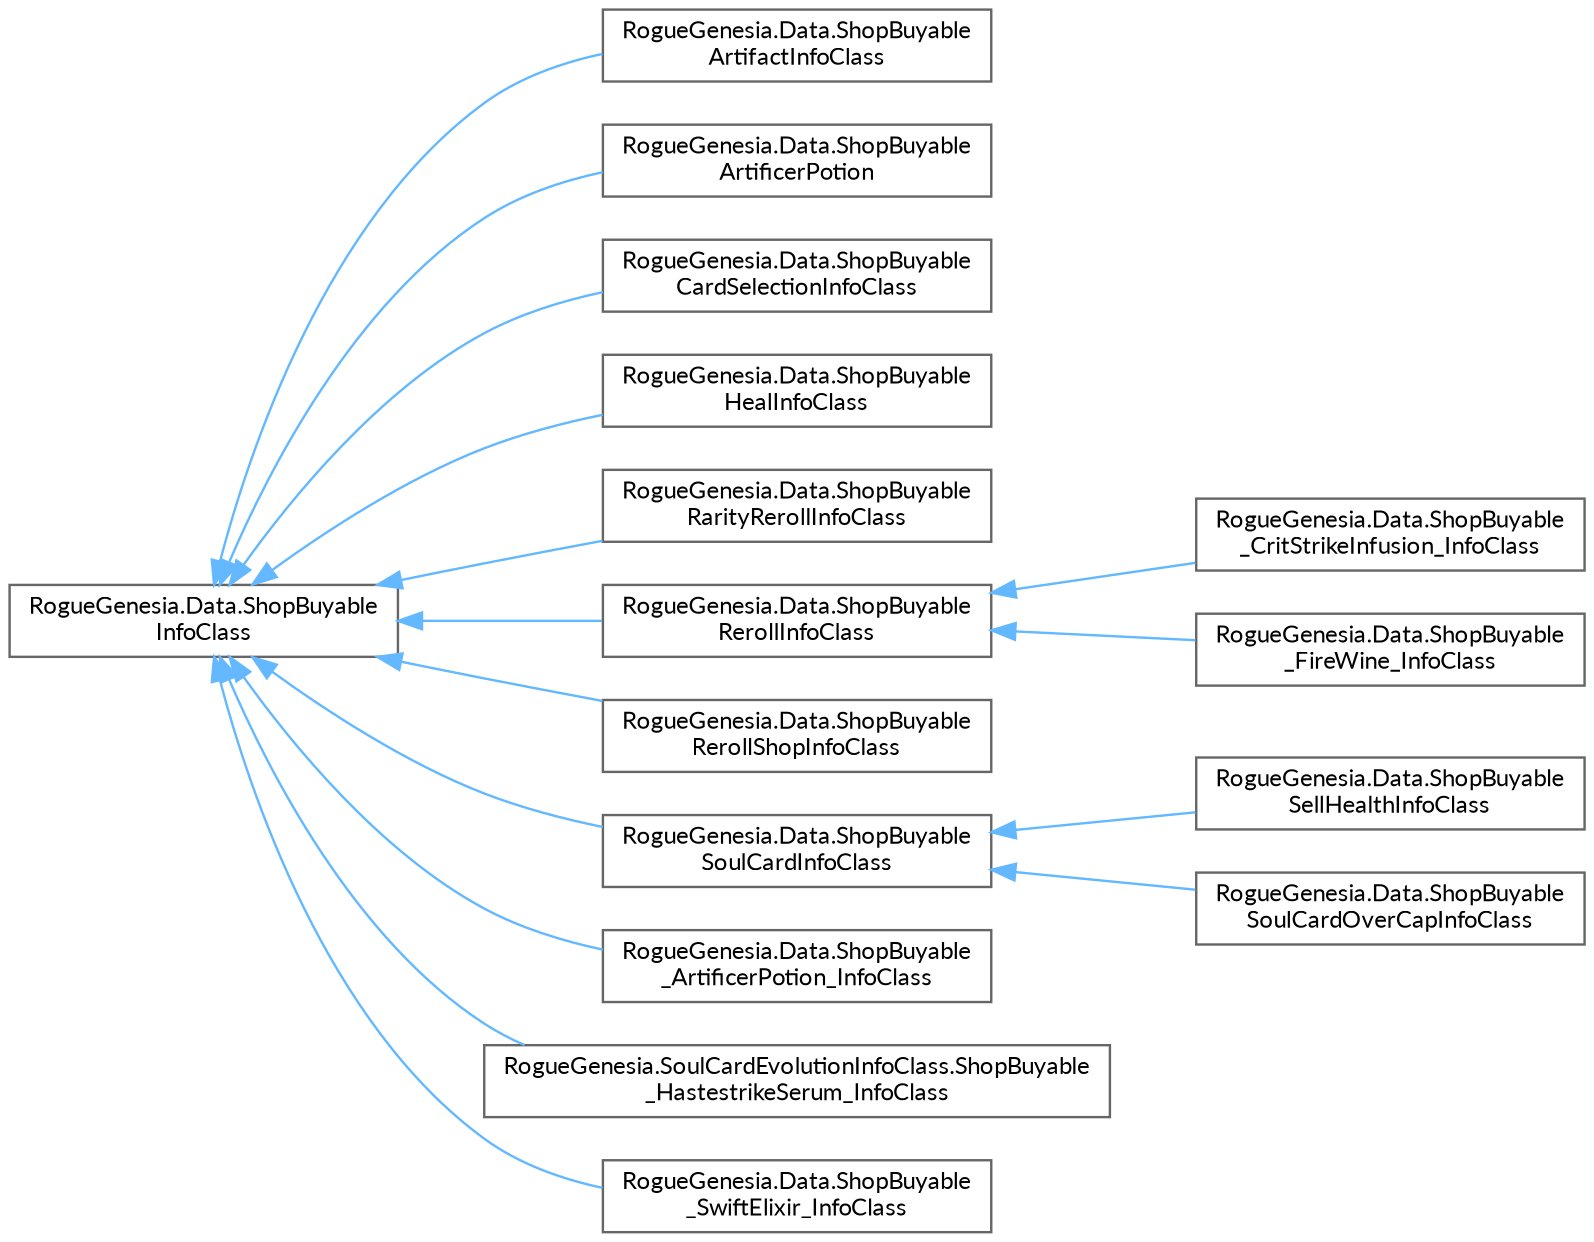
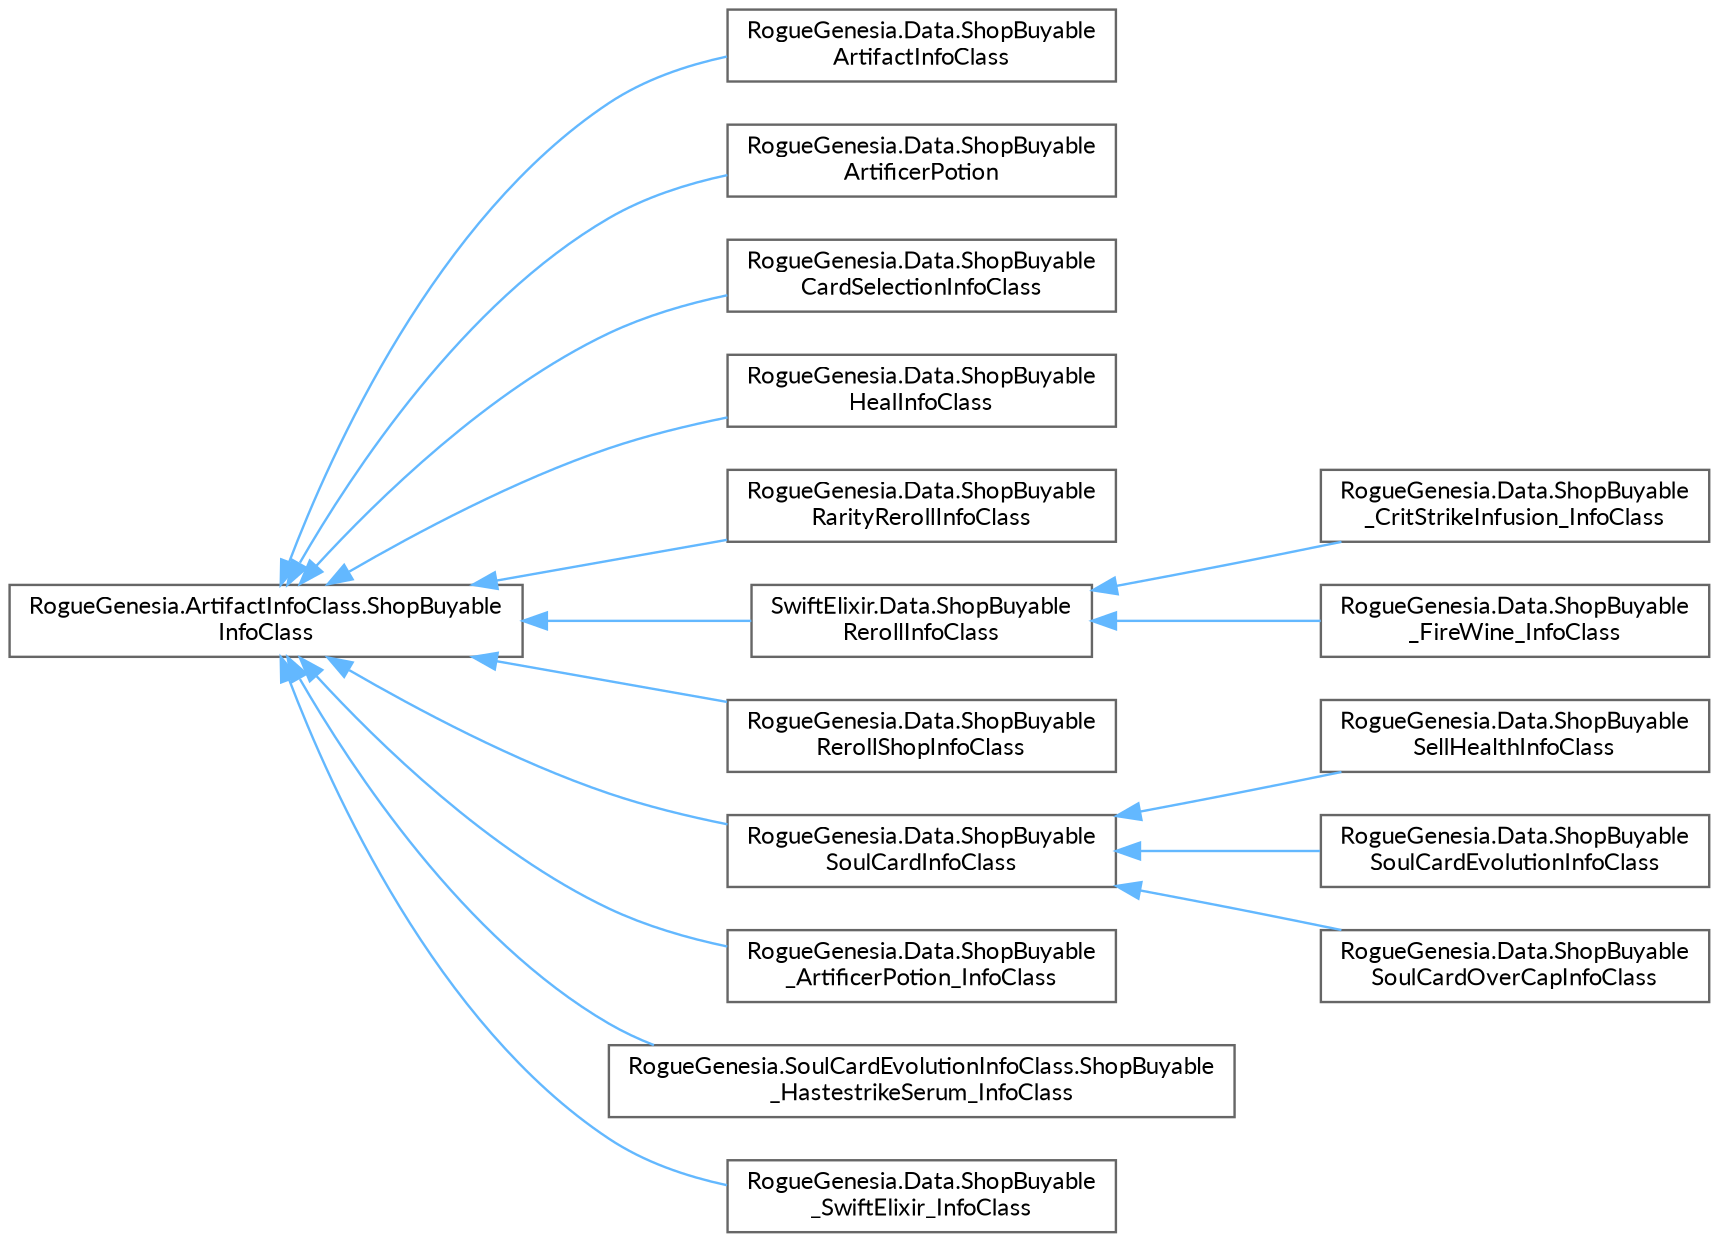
  digraph {
    fontname=Lato
    rankdir=LR
    node [color=grey40 fillcolor=white fontname=Lato fontsize=10 shape=box style=filled]
    edge [color=steelblue1 dir=back fontname=Lato fontsize=10 labelfontname=Helvetica labelfontsize=10 style=solid]
-   n1 [height=0.2 label="RogueGenesia.Data.ShopBuyable\lInfoClass" width=0.4]
+   n1 [height=0.2 label="RogueGenesia.ArtifactInfoClass.ShopBuyable\lInfoClass" width=0.4]
    n2 [height=0.2 label="RogueGenesia.Data.ShopBuyable\lArtifactInfoClass" width=0.4]
    n3 [height=0.2 label="RogueGenesia.Data.ShopBuyable\lArtificerPotion" width=0.4]
    n4 [height=0.2 label="RogueGenesia.Data.ShopBuyable\lCardSelectionInfoClass" width=0.4]
    n5 [height=0.2 label="RogueGenesia.Data.ShopBuyable\lHealInfoClass" width=0.4]
    n6 [height=0.2 label="RogueGenesia.Data.ShopBuyable\lRarityRerollInfoClass" width=0.4]
-   n7 [height=0.2 label="RogueGenesia.Data.ShopBuyable\lRerollInfoClass" width=0.4]
+   n7 [height=0.2 label="SwiftElixir.Data.ShopBuyable\lRerollInfoClass" width=0.4]
    n8 [height=0.2 label="RogueGenesia.Data.ShopBuyable\lRerollShopInfoClass" width=0.4]
    n9 [height=0.2 label="RogueGenesia.Data.ShopBuyable\lSoulCardInfoClass" width=0.4]
    n10 [height=0.2 label="RogueGenesia.Data.ShopBuyable\l_ArtificerPotion_InfoClass" width=0.4]
    n11 [height=0.2 label="RogueGenesia.SoulCardEvolutionInfoClass.ShopBuyable\l_HastestrikeSerum_InfoClass" width=0.4]
    n12 [height=0.2 label="RogueGenesia.Data.ShopBuyable\l_SwiftElixir_InfoClass" width=0.4]
    n13 [height=0.2 label="RogueGenesia.Data.ShopBuyable\l_CritStrikeInfusion_InfoClass" width=0.4]
    n14 [height=0.2 label="RogueGenesia.Data.ShopBuyable\l_FireWine_InfoClass" width=0.4]
    n15 [height=0.2 label="RogueGenesia.Data.ShopBuyable\lSellHealthInfoClass" width=0.4]
+   n16 [height=0.2 label="RogueGenesia.Data.ShopBuyable\lSoulCardEvolutionInfoClass" width=0.4]
    n17 [height=0.2 label="RogueGenesia.Data.ShopBuyable\lSoulCardOverCapInfoClass" width=0.4]
    n1 -> n2
    n1 -> n3
    n1 -> n4
    n1 -> n5
    n1 -> n6
    n1 -> n7
    n1 -> n8
    n1 -> n9
    n1 -> n10
    n1 -> n11
    n1 -> n12
    n7 -> n13
    n7 -> n14
    n9 -> n15
+   n9 -> n16
    n9 -> n17
  }
